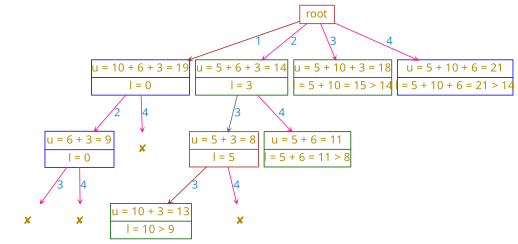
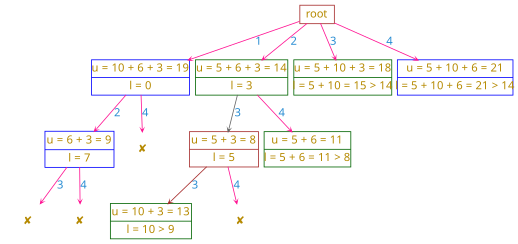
  digraph {
    nodesep=0.1
    rankdir=TB
    ranksep=0.4
    node [color=darkgreen fixedsize=true fontcolor="#b58900" fontname=LXGWWenKai fontsize=14 shape=record]
    edge [arrowhead=vee arrowsize=0.4 color=deeppink fontcolor="#268bd2" fontname=LXGWWenKai fontsize=14]
    root [color=brown height=0.3 width=0.6]
    n2 [color=blue height=0.6 label="{u = 10 + 6 + 3 = 19|l = 0}" width=1.7]
    n3 [height=0.6 label="{u = 5 + 6 + 3 = 14|l = 3}" width=1.6]
    n4 [height=0.6 label="{u = 5 + 10 + 3 = 18|l = 5 + 10 = 15 \> 14}" width=1.7]
    n5 [color=blue height=0.6 label="{u = 5 + 10 + 6 = 21|l = 5 + 10 + 6 = 21 \> 14}" width=2.0]
-   n6 [color=blue height=0.6 label="{u = 6 + 3 = 9|l = 0}" width=1.2]
+   n6 [color=blue height=0.6 label="{u = 6 + 3 = 9|l = 7}" width=1.2]
    n7 [height=0.6 label="✘" shape=plaintext width=0.8]
    n8 [color=brown height=0.6 label="{u = 5 + 3 = 8|l = 5}" width=1.2]
    n9 [height=0.6 label="{u = 5 + 6 = 11|l = 5 + 6 = 11 \> 8}" width=1.5]
    n10 [height=0.6 label="✘" shape=plaintext width=0.8]
    n11 [color=deeppink height=0.6 label="✘" shape=plaintext width=0.8]
    n12 [height=0.6 label="{u = 10 + 3 = 13|l = 10 \> 9}" width=1.4]
    n13 [height=0.6 label="✘" shape=plaintext width=1.5]
-   root -> n2 [color=brown label=1]
+   root -> n2 [label=1]
    root -> n3 [label=2]
    root -> n4 [label=3]
    root -> n5 [label=4]
    n2 -> n6 [label=2]
    n2 -> n7 [label=4]
    n3 -> n8 [color=gray40 label=3]
    n3 -> n9 [label=4]
    n6 -> n10 [label=3]
    n6 -> n11 [label=4]
    n8 -> n12 [color=brown label=3]
    n8 -> n13 [label=4]
  }
